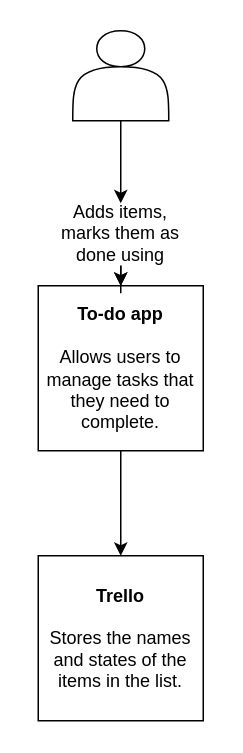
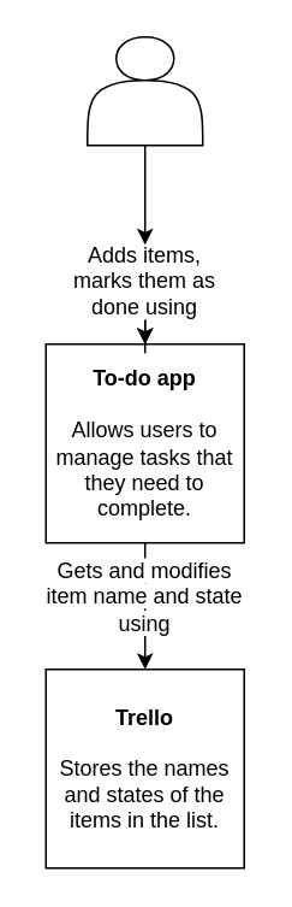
  <mxCell id="0" />
  <mxCell id="1" parent="0" />
  <mxCell id="2" value="&lt;b&gt;To-do app&lt;/b&gt;&lt;br&gt;&lt;br&gt;Allows users to manage tasks that they need to complete." style="whiteSpace=wrap;html=1;aspect=fixed;" vertex="1" parent="1"><mxGeometry x="25" y="190" width="110" height="110" as="geometry" /></mxCell>
  <mxCell id="3" value="" style="shape=actor;whiteSpace=wrap;html=1;" vertex="1" parent="1"><mxGeometry x="48" y="20" width="64" height="60" as="geometry" /></mxCell>
  <mxCell id="4" value="" style="endArrow=classic;html=1;entryX=0.5;entryY=0;entryDx=0;entryDy=0;exitX=0.5;exitY=1;exitDx=0;exitDy=0;" edge="1" parent="1" source="9" target="2"><mxGeometry width="50" height="50" relative="1" as="geometry"><mxPoint x="48" y="180" as="sourcePoint" /><mxPoint x="98" y="130" as="targetPoint" /></mxGeometry></mxCell>
  <mxCell id="5" value="" style="edgeStyle=orthogonalEdgeStyle;rounded=0;orthogonalLoop=1;jettySize=auto;html=1;" edge="1" parent="1" source="9" target="2"><mxGeometry relative="1" as="geometry" /></mxCell>
  <mxCell id="6" value="&lt;b&gt;Trello&lt;/b&gt;&lt;br&gt;&lt;br&gt;Stores the names and states of the items in the list." style="whiteSpace=wrap;html=1;aspect=fixed;" vertex="1" parent="1"><mxGeometry x="25" y="370" width="110" height="110" as="geometry" /></mxCell>
  <mxCell id="7" value="" style="endArrow=classic;html=1;entryX=0.5;entryY=0;entryDx=0;entryDy=0;exitX=0.5;exitY=1;exitDx=0;exitDy=0;" edge="1" parent="1" source="2" target="6"><mxGeometry width="50" height="50" relative="1" as="geometry"><mxPoint x="48" y="270" as="sourcePoint" /><mxPoint x="98" y="220" as="targetPoint" /></mxGeometry></mxCell>
+ <mxCell id="8" value="&lt;span style=&quot;background-color: rgb(255 , 255 , 255)&quot;&gt;Gets and modifies item name and state using&lt;/span&gt;" style="text;html=1;strokeColor=none;fillColor=none;align=center;verticalAlign=middle;whiteSpace=wrap;rounded=0;" vertex="1" parent="1"><mxGeometry x="20" y="310" width="120" height="40" as="geometry" /></mxCell>
  <mxCell id="9" value="&lt;span style=&quot;background-color: rgb(255 , 255 , 255)&quot;&gt;Adds items, marks them as done using&lt;/span&gt;" style="text;html=1;strokeColor=none;fillColor=none;align=center;verticalAlign=middle;whiteSpace=wrap;rounded=0;" vertex="1" parent="1"><mxGeometry x="35" y="135" width="90" height="40" as="geometry" /></mxCell>
  <mxCell id="10" value="" style="endArrow=classic;html=1;entryX=0.5;entryY=0;entryDx=0;entryDy=0;exitX=0.5;exitY=1;exitDx=0;exitDy=0;" edge="1" parent="1" source="3" target="9"><mxGeometry width="50" height="50" relative="1" as="geometry"><mxPoint x="80" y="80" as="sourcePoint" /><mxPoint x="80" y="190" as="targetPoint" /></mxGeometry></mxCell>
